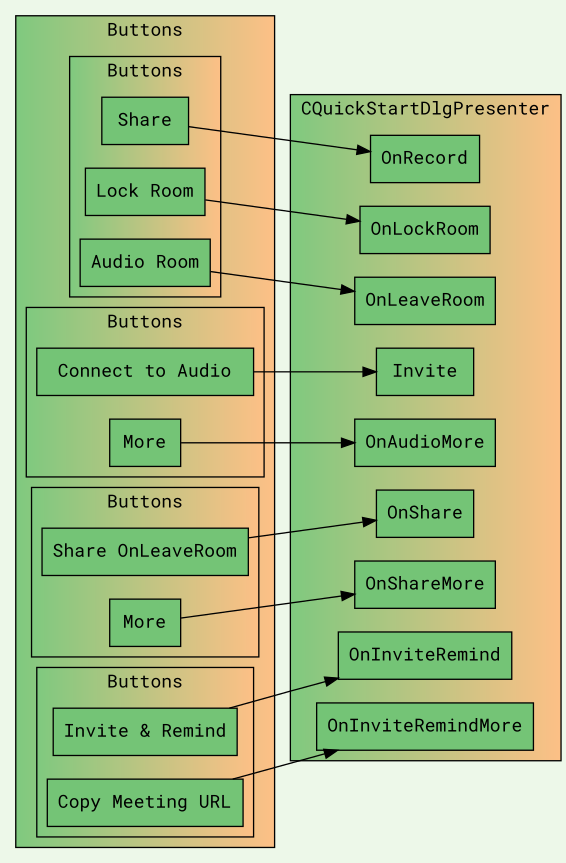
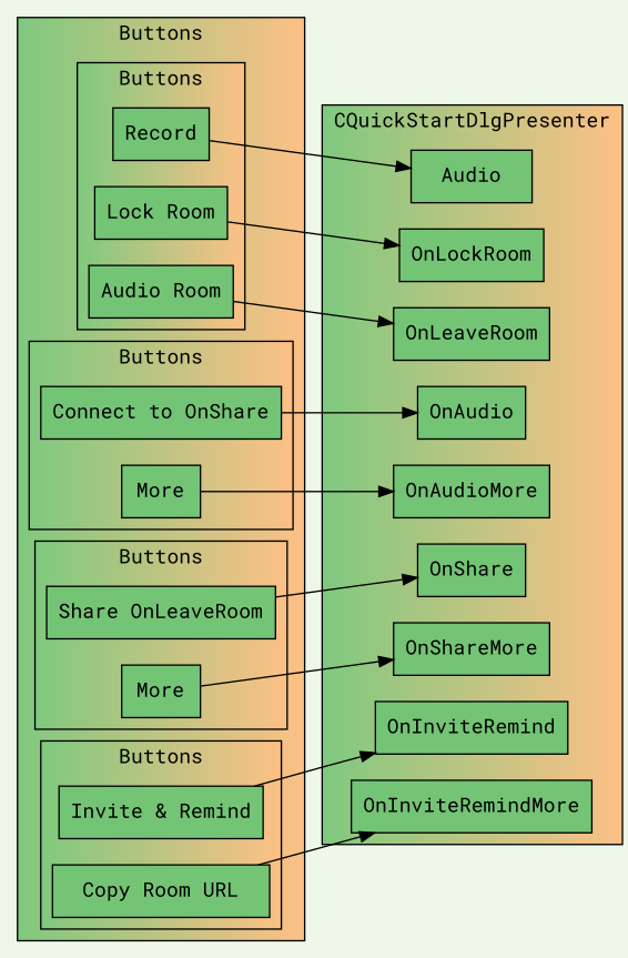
  digraph {
    bgcolor="#edf8e9"
    fontname="Roboto Mono"
    nodesep=.25
    rankdir=LR
    style=striped
    node [fillcolor="#74c476" fontname="Roboto Mono" shape=box style=filled]
    edge [fontname="Roboto Mono"]
-   Record [label=Share]
+   Record
    "Lock Room"
    n3 [label="Audio Room"]
-   "Connect to Audio"
+   "Connect to Audio" [label="Connect to OnShare"]
    n5 [label=More]
    n6 [label="Share OnLeaveRoom"]
    n7 [label=More]
    "Invite & Remind"
-   "Copy Meeting URL"
+   "Copy Meeting URL" [label="Copy Room URL"]
    OnShare [rank=same]
    OnShareMore [rank=same]
-   OnRecord [rank=same]
+   OnRecord [rank=same label=Audio]
    OnAudioMore [rank=same]
-   OnAudio [rank=same label=Invite]
+   OnAudio [rank=same]
    OnLockRoom [rank=same]
    OnLeaveRoom [rank=same]
    OnInviteRemind [rank=same]
    OnInviteRemindMore [rank=same]
    subgraph cluster_1 {
      fillcolor="/accent3/1:/accent3/3"
      label=Buttons
      style=filled
      subgraph cluster_2 {
        fillcolor="/accent3/1:/accent3/3"
        label=Buttons
        style=filled
        Record
        "Lock Room"
        n3
      }
      subgraph cluster_3 {
        fillcolor="/accent3/1:/accent3/3"
        label=Buttons
        style=filled
        "Connect to Audio"
        n5
      }
      subgraph cluster_4 {
        fillcolor="/accent3/1:/accent3/3"
        label=Buttons
        style=filled
        n6
        n7
      }
      subgraph cluster_5 {
        fillcolor="/accent3/1:/accent3/3"
        label=Buttons
        style=filled
        "Invite & Remind"
        "Copy Meeting URL"
      }
    }
    subgraph cluster_6 {
      fillcolor="/accent3/1:/accent3/3"
      label=CQuickStartDlgPresenter
      style=filled
      OnShare
      OnShareMore
      OnRecord
      OnAudioMore
      OnAudio
      OnLockRoom
      OnLeaveRoom
      OnInviteRemind
      OnInviteRemindMore
    }
    Record -> OnRecord
    "Lock Room" -> OnLockRoom
    n3 -> OnLeaveRoom
    "Connect to Audio" -> OnAudio
    n5 -> OnAudioMore [shape=dashed]
    n6 -> OnShare
    n7 -> OnShareMore
    "Invite & Remind" -> OnInviteRemind
    "Copy Meeting URL" -> OnInviteRemindMore
  }
